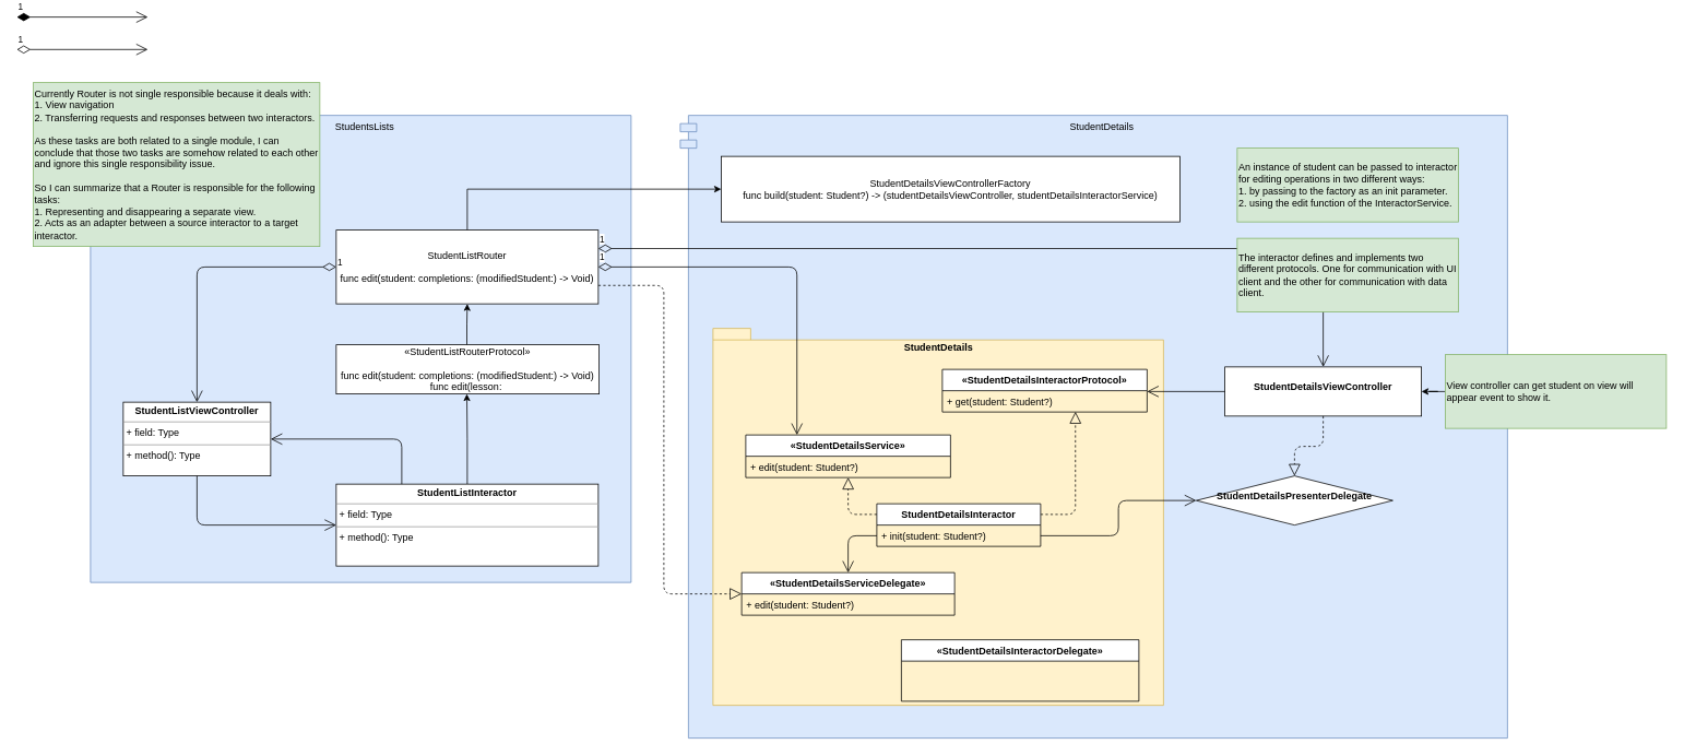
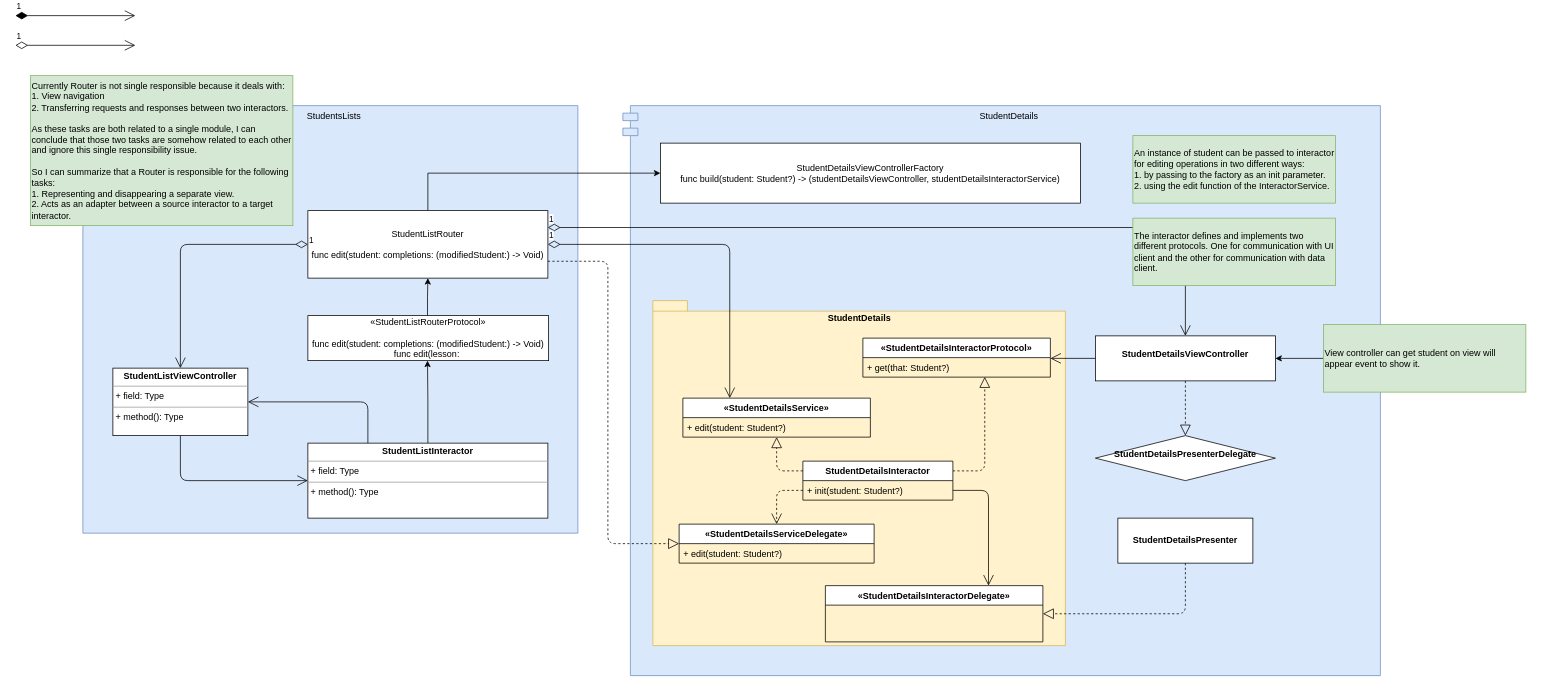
  <mxCell id="0" />
  <mxCell id="1" parent="0" />
  <mxCell id="2" value="StudentsLists" style="shape=module;align=left;spacingLeft=20;align=center;verticalAlign=top;fillColor=#dae8fc;strokeColor=#6c8ebf;" parent="1" vertex="1"><mxGeometry x="100" y="140" width="670" height="570" as="geometry" /></mxCell>
  <mxCell id="3" value="StudentDetails" style="shape=module;align=left;spacingLeft=20;align=center;verticalAlign=top;fillColor=#dae8fc;strokeColor=#6c8ebf;" parent="1" vertex="1"><mxGeometry x="830" y="140" width="1010" height="760" as="geometry" /></mxCell>
  <mxCell id="4" value="StudentDetails" style="shape=folder;fontStyle=1;spacingTop=10;tabWidth=40;tabHeight=14;tabPosition=left;html=1;verticalAlign=top;fillColor=#fff2cc;strokeColor=#d6b656;" parent="1" vertex="1"><mxGeometry x="870" y="400" width="550" height="460" as="geometry" /></mxCell>
  <mxCell id="5" style="edgeStyle=elbowEdgeStyle;rounded=0;orthogonalLoop=1;jettySize=auto;elbow=vertical;html=1;entryX=0.5;entryY=1;entryDx=0;entryDy=0;exitX=0.5;exitY=0;exitDx=0;exitDy=0;" parent="1" source="26" edge="1"><mxGeometry relative="1" as="geometry"><mxPoint x="650" y="600" as="sourcePoint" /><mxPoint x="569.5" y="480" as="targetPoint" /></mxGeometry></mxCell>
  <mxCell id="6" style="edgeStyle=elbowEdgeStyle;rounded=0;orthogonalLoop=1;jettySize=auto;elbow=vertical;html=1;entryX=0.5;entryY=1;entryDx=0;entryDy=0;" parent="1" target="10" edge="1"><mxGeometry relative="1" as="geometry"><mxPoint x="569.5" y="420" as="sourcePoint" /></mxGeometry></mxCell>
  <mxCell id="7" value="«StudentListRouterProtocol»&lt;br&gt;&lt;br&gt;func edit(student: completions: (modifiedStudent:) -&amp;gt; Void)&lt;br&gt;func edit(lesson:&amp;nbsp;" style="rounded=0;whiteSpace=wrap;html=1;" parent="1" vertex="1"><mxGeometry x="410" y="420" width="321" height="60" as="geometry" /></mxCell>
  <mxCell id="8" value="1" style="endArrow=open;html=1;endSize=12;startArrow=diamondThin;startSize=14;startFill=1;edgeStyle=orthogonalEdgeStyle;align=left;verticalAlign=bottom;" parent="1" edge="1"><mxGeometry x="-1" y="3" relative="1" as="geometry"><mxPoint x="20" y="20" as="sourcePoint" /><mxPoint x="180" y="20" as="targetPoint" /></mxGeometry></mxCell>
  <mxCell id="9" value="" style="edgeStyle=orthogonalEdgeStyle;rounded=0;orthogonalLoop=1;jettySize=auto;elbow=vertical;html=1;entryX=0;entryY=0.5;entryDx=0;entryDy=0;exitX=0.5;exitY=0;exitDx=0;exitDy=0;" parent="1" source="10" target="11" edge="1"><mxGeometry relative="1" as="geometry" /></mxCell>
  <mxCell id="10" value="StudentListRouter&lt;br&gt;&lt;br&gt;func edit(student: completions: (modifiedStudent:) -&amp;gt; Void)" style="rounded=0;whiteSpace=wrap;html=1;" parent="1" vertex="1"><mxGeometry x="410" y="280" width="320" height="90" as="geometry" /></mxCell>
  <mxCell id="11" value="StudentDetailsViewControllerFactory&lt;br&gt;func build(student: Student?) -&amp;gt; (studentDetailsViewController, studentDetailsInteractorService)" style="rounded=0;whiteSpace=wrap;html=1;" parent="1" vertex="1"><mxGeometry x="880" y="190" width="560" height="80" as="geometry" /></mxCell>
  <mxCell id="12" value="1" style="endArrow=open;html=1;endSize=12;startArrow=diamondThin;startSize=14;startFill=0;edgeStyle=orthogonalEdgeStyle;align=left;verticalAlign=bottom;" parent="1" edge="1"><mxGeometry x="-1" y="3" relative="1" as="geometry"><mxPoint x="20" y="59.58" as="sourcePoint" /><mxPoint x="180" y="59.58" as="targetPoint" /></mxGeometry></mxCell>
  <mxCell id="13" value="1" style="endArrow=open;html=1;endSize=12;startArrow=diamondThin;startSize=14;startFill=0;edgeStyle=orthogonalEdgeStyle;align=left;verticalAlign=bottom;entryX=0.5;entryY=0;entryDx=0;entryDy=0;exitX=0;exitY=0.5;exitDx=0;exitDy=0;" parent="1" source="10" target="25" edge="1"><mxGeometry x="-1" y="3" relative="1" as="geometry"><mxPoint x="180" y="270" as="sourcePoint" /><mxPoint x="340" y="270" as="targetPoint" /></mxGeometry></mxCell>
  <mxCell id="14" value="1" style="endArrow=open;html=1;endSize=12;startArrow=diamondThin;startSize=14;startFill=0;edgeStyle=orthogonalEdgeStyle;align=left;verticalAlign=bottom;entryX=0.5;entryY=0;entryDx=0;entryDy=0;exitX=1;exitY=0.25;exitDx=0;exitDy=0;" parent="1" source="10" target="17" edge="1"><mxGeometry x="-1" y="3" relative="1" as="geometry"><mxPoint x="630" y="330" as="sourcePoint" /><mxPoint x="870" y="460" as="targetPoint" /></mxGeometry></mxCell>
  <mxCell id="15" value="1" style="endArrow=open;html=1;endSize=12;startArrow=diamondThin;startSize=14;startFill=0;edgeStyle=orthogonalEdgeStyle;align=left;verticalAlign=bottom;exitX=1;exitY=0.5;exitDx=0;exitDy=0;entryX=0.25;entryY=0;entryDx=0;entryDy=0;" parent="1" source="10" target="35" edge="1"><mxGeometry x="-1" y="3" relative="1" as="geometry"><mxPoint x="640" y="340" as="sourcePoint" /><mxPoint x="717.5" y="600" as="targetPoint" /></mxGeometry></mxCell>
  <mxCell id="16" value="" style="edgeStyle=orthogonalEdgeStyle;rounded=0;orthogonalLoop=1;jettySize=auto;html=1;endArrow=none;endFill=0;startArrow=classic;startFill=1;" parent="1" source="17" target="44" edge="1"><mxGeometry relative="1" as="geometry" /></mxCell>
- <mxCell id="17" value="&lt;p style=&quot;margin: 0px ; margin-top: 4px ; text-align: center&quot;&gt;&lt;br&gt;&lt;b&gt;StudentDetailsViewController&lt;/b&gt;&lt;/p&gt;" style="verticalAlign=top;align=left;overflow=fill;fontSize=12;fontFamily=Helvetica;html=1;" parent="1" vertex="1"><mxGeometry x="1495" y="447" width="240" height="60" as="geometry" /></mxCell>
+ <mxCell id="17" value="&lt;p style=&quot;margin: 0px ; margin-top: 4px ; text-align: center&quot;&gt;&lt;br&gt;&lt;b&gt;StudentDetailsViewController&lt;/b&gt;&lt;/p&gt;" style="verticalAlign=top;align=left;overflow=fill;fontSize=12;fontFamily=Helvetica;html=1;" parent="1" vertex="1"><mxGeometry x="1460" y="447" width="240" height="60" as="geometry" /></mxCell>
  <mxCell id="18" value="" style="endArrow=open;endFill=1;endSize=12;html=1;elbow=vertical;exitX=0;exitY=0.5;exitDx=0;exitDy=0;entryX=1;entryY=0.038;entryDx=0;entryDy=0;entryPerimeter=0;" parent="1" source="17" target="32" edge="1"><mxGeometry width="160" relative="1" as="geometry"><mxPoint x="1340" y="380" as="sourcePoint" /><mxPoint x="1270" y="475" as="targetPoint" /></mxGeometry></mxCell>
  <mxCell id="19" value="" style="endArrow=block;dashed=1;endFill=0;endSize=12;html=1;edgeStyle=orthogonalEdgeStyle;exitX=1;exitY=0.25;exitDx=0;exitDy=0;entryX=0.65;entryY=0.987;entryDx=0;entryDy=0;entryPerimeter=0;" parent="1" source="29" target="32" edge="1"><mxGeometry width="160" relative="1" as="geometry"><mxPoint x="1045" y="600" as="sourcePoint" /><mxPoint x="1045" y="560" as="targetPoint" /></mxGeometry></mxCell>
- <mxCell id="20" value="" style="endArrow=open;endFill=1;endSize=12;html=1;edgeStyle=orthogonalEdgeStyle;exitX=1;exitY=0.5;exitDx=0;exitDy=0;" parent="1" source="30" target="23" edge="1"><mxGeometry width="160" relative="1" as="geometry"><mxPoint x="1045" y="680" as="sourcePoint" /><mxPoint x="1045" y="760" as="targetPoint" /></mxGeometry></mxCell>
+ <mxCell id="20" value="" style="endArrow=open;endFill=1;endSize=12;html=1;edgeStyle=orthogonalEdgeStyle;exitX=1;exitY=0.5;exitDx=0;exitDy=0;entryX=0.75;entryY=0;entryDx=0;entryDy=0;" parent="1" source="30" target="33" edge="1"><mxGeometry width="160" relative="1" as="geometry"><mxPoint x="1045" y="680" as="sourcePoint" /><mxPoint x="1045" y="760" as="targetPoint" /></mxGeometry></mxCell>
+ <mxCell id="21" value="&lt;p style=&quot;margin: 0px ; margin-top: 4px ; text-align: center&quot;&gt;&lt;b&gt;&lt;br&gt;&lt;/b&gt;&lt;/p&gt;&lt;p style=&quot;margin: 0px ; margin-top: 4px ; text-align: center&quot;&gt;&lt;b&gt;StudentDetailsPresenter&lt;/b&gt;&lt;/p&gt;" style="verticalAlign=top;align=left;overflow=fill;fontSize=12;fontFamily=Helvetica;html=1;" parent="1" vertex="1"><mxGeometry x="1490" y="690" width="180" height="60" as="geometry" /></mxCell>
+ <mxCell id="22" value="" style="endArrow=block;dashed=1;endFill=0;endSize=12;html=1;entryX=1;entryY=0.5;entryDx=0;entryDy=0;edgeStyle=orthogonalEdgeStyle;exitX=0.5;exitY=1;exitDx=0;exitDy=0;" parent="1" source="21" target="33" edge="1"><mxGeometry width="160" relative="1" as="geometry"><mxPoint x="1340" y="670" as="sourcePoint" /><mxPoint x="1125" y="799" as="targetPoint" /></mxGeometry></mxCell>
  <mxCell id="23" value="&lt;p style=&quot;margin: 0px ; margin-top: 4px ; text-align: center&quot;&gt;&lt;br&gt;&lt;b&gt;StudentDetailsPresenterDelegate&lt;/b&gt;&lt;/p&gt;" style="rhombus;verticalAlign=top;align=left;overflow=fill;fontSize=12;fontFamily=Helvetica;html=1;" parent="1" vertex="1"><mxGeometry x="1460" y="580" width="240" height="60" as="geometry" /></mxCell>
  <mxCell id="24" value="" style="endArrow=block;dashed=1;endFill=0;endSize=12;html=1;entryX=0.5;entryY=0;entryDx=0;entryDy=0;edgeStyle=elbowEdgeStyle;elbow=vertical;exitX=0.5;exitY=1;exitDx=0;exitDy=0;" parent="1" source="17" target="23" edge="1"><mxGeometry width="160" relative="1" as="geometry"><mxPoint x="1460" y="495" as="sourcePoint" /><mxPoint x="1440" y="410" as="targetPoint" /></mxGeometry></mxCell>
  <mxCell id="25" value="&lt;p style=&quot;margin: 0px ; margin-top: 4px ; text-align: center&quot;&gt;&lt;b&gt;StudentListViewController&lt;/b&gt;&lt;/p&gt;&lt;hr size=&quot;1&quot;&gt;&lt;p style=&quot;margin: 0px ; margin-left: 4px&quot;&gt;+ field: Type&lt;/p&gt;&lt;hr size=&quot;1&quot;&gt;&lt;p style=&quot;margin: 0px ; margin-left: 4px&quot;&gt;+ method(): Type&lt;/p&gt;" style="verticalAlign=top;align=left;overflow=fill;fontSize=12;fontFamily=Helvetica;html=1;" parent="1" vertex="1"><mxGeometry x="150" y="490" width="180" height="90" as="geometry" /></mxCell>
  <mxCell id="26" value="&lt;p style=&quot;margin: 0px ; margin-top: 4px ; text-align: center&quot;&gt;&lt;b&gt;StudentListInteractor&lt;/b&gt;&lt;/p&gt;&lt;hr size=&quot;1&quot;&gt;&lt;p style=&quot;margin: 0px ; margin-left: 4px&quot;&gt;+ field: Type&lt;/p&gt;&lt;hr size=&quot;1&quot;&gt;&lt;p style=&quot;margin: 0px ; margin-left: 4px&quot;&gt;+ method(): Type&lt;/p&gt;" style="verticalAlign=top;align=left;overflow=fill;fontSize=12;fontFamily=Helvetica;html=1;" parent="1" vertex="1"><mxGeometry x="410" y="590" width="320" height="100" as="geometry" /></mxCell>
  <mxCell id="27" value="" style="endArrow=open;endFill=1;endSize=12;html=1;entryX=0;entryY=0.5;entryDx=0;entryDy=0;edgeStyle=orthogonalEdgeStyle;exitX=0.5;exitY=1;exitDx=0;exitDy=0;" parent="1" source="25" target="26" edge="1"><mxGeometry width="160" relative="1" as="geometry"><mxPoint x="240" y="620" as="sourcePoint" /><mxPoint x="240" y="780" as="targetPoint" /></mxGeometry></mxCell>
  <mxCell id="28" value="" style="endArrow=open;endFill=1;endSize=12;html=1;entryX=1;entryY=0.5;entryDx=0;entryDy=0;exitX=0.25;exitY=0;exitDx=0;exitDy=0;edgeStyle=orthogonalEdgeStyle;" parent="1" source="26" target="25" edge="1"><mxGeometry width="160" relative="1" as="geometry"><mxPoint x="250" y="645" as="sourcePoint" /><mxPoint x="250" y="645" as="targetPoint" /></mxGeometry></mxCell>
  <mxCell id="29" value="StudentDetailsInteractor" style="swimlane;fontStyle=1;align=center;verticalAlign=top;childLayout=stackLayout;horizontal=1;startSize=26;horizontalStack=0;resizeParent=1;resizeParentMax=0;resizeLast=0;collapsible=1;marginBottom=0;" parent="1" vertex="1"><mxGeometry x="1070" y="614" width="200" height="52" as="geometry" /></mxCell>
  <mxCell id="30" value="+ init(student: Student?)" style="text;strokeColor=none;fillColor=none;align=left;verticalAlign=top;spacingLeft=4;spacingRight=4;overflow=hidden;rotatable=0;points=[[0,0.5],[1,0.5]];portConstraint=eastwest;" parent="29" vertex="1"><mxGeometry y="26" width="200" height="26" as="geometry" /></mxCell>
  <mxCell id="31" value="«StudentDetailsInteractorProtocol»" style="swimlane;fontStyle=1;align=center;verticalAlign=top;childLayout=stackLayout;horizontal=1;startSize=26;horizontalStack=0;resizeParent=1;resizeParentMax=0;resizeLast=0;collapsible=1;marginBottom=0;" parent="1" vertex="1"><mxGeometry x="1150" y="450" width="250" height="52" as="geometry" /></mxCell>
- <mxCell id="32" value="+ get(student: Student?)" style="text;strokeColor=none;fillColor=none;align=left;verticalAlign=top;spacingLeft=4;spacingRight=4;overflow=hidden;rotatable=0;points=[[0,0.5],[1,0.5]];portConstraint=eastwest;" parent="31" vertex="1"><mxGeometry y="26" width="250" height="26" as="geometry" /></mxCell>
+ <mxCell id="32" value="+ get(that: Student?)" style="text;strokeColor=none;fillColor=none;align=left;verticalAlign=top;spacingLeft=4;spacingRight=4;overflow=hidden;rotatable=0;points=[[0,0.5],[1,0.5]];portConstraint=eastwest;" parent="31" vertex="1"><mxGeometry y="26" width="250" height="26" as="geometry" /></mxCell>
  <mxCell id="33" value="«StudentDetailsInteractorDelegate»" style="swimlane;fontStyle=1;align=center;verticalAlign=top;childLayout=stackLayout;horizontal=1;startSize=26;horizontalStack=0;resizeParent=1;resizeParentMax=0;resizeLast=0;collapsible=1;marginBottom=0;" parent="1" vertex="1"><mxGeometry x="1100" y="780" width="290" height="75" as="geometry" /></mxCell>
  <mxCell id="34" value="An instance of student can be passed to interactor for editing operations in two different ways:&lt;br&gt;1. by passing to the factory as an init parameter.&lt;br&gt;2. using the edit function of the InteractorService." style="text;html=1;strokeColor=#82b366;fillColor=#d5e8d4;align=left;verticalAlign=middle;whiteSpace=wrap;rounded=0;" parent="1" vertex="1"><mxGeometry x="1510" y="180" width="270" height="90" as="geometry" /></mxCell>
  <mxCell id="35" value="«StudentDetailsService»" style="swimlane;fontStyle=1;align=center;verticalAlign=top;childLayout=stackLayout;horizontal=1;startSize=26;horizontalStack=0;resizeParent=1;resizeParentMax=0;resizeLast=0;collapsible=1;marginBottom=0;" parent="1" vertex="1"><mxGeometry x="910" y="530" width="250" height="52" as="geometry" /></mxCell>
  <mxCell id="36" value="+ edit(student: Student?)" style="text;strokeColor=none;fillColor=none;align=left;verticalAlign=top;spacingLeft=4;spacingRight=4;overflow=hidden;rotatable=0;points=[[0,0.5],[1,0.5]];portConstraint=eastwest;" parent="35" vertex="1"><mxGeometry y="26" width="250" height="26" as="geometry" /></mxCell>
  <mxCell id="37" value="The interactor defines and implements two different protocols. One for communication with UI client and the other for communication with data client." style="text;html=1;strokeColor=#82b366;fillColor=#d5e8d4;align=left;verticalAlign=middle;whiteSpace=wrap;rounded=0;" parent="1" vertex="1"><mxGeometry x="1510" y="290" width="270" height="90" as="geometry" /></mxCell>
  <mxCell id="38" value="«StudentDetailsServiceDelegate»" style="swimlane;fontStyle=1;align=center;verticalAlign=top;childLayout=stackLayout;horizontal=1;startSize=26;horizontalStack=0;resizeParent=1;resizeParentMax=0;resizeLast=0;collapsible=1;marginBottom=0;" parent="1" vertex="1"><mxGeometry x="905" y="698" width="260" height="52" as="geometry" /></mxCell>
  <mxCell id="39" value="+ edit(student: Student?)" style="text;strokeColor=none;fillColor=none;align=left;verticalAlign=top;spacingLeft=4;spacingRight=4;overflow=hidden;rotatable=0;points=[[0,0.5],[1,0.5]];portConstraint=eastwest;" parent="38" vertex="1"><mxGeometry y="26" width="260" height="26" as="geometry" /></mxCell>
- <mxCell id="40" value="" style="endArrow=open;endFill=1;endSize=12;html=1;entryX=0.5;entryY=0;entryDx=0;entryDy=0;edgeStyle=orthogonalEdgeStyle;" parent="1" source="30" target="38" edge="1"><mxGeometry width="160" relative="1" as="geometry"><mxPoint x="1110" y="690" as="sourcePoint" /><mxPoint x="1270" y="690" as="targetPoint" /></mxGeometry></mxCell>
+ <mxCell id="40" value="" style="endArrow=open;endFill=1;endSize=12;html=1;entryX=0.5;entryY=0;entryDx=0;entryDy=0;edgeStyle=orthogonalEdgeStyle;dashed=1;" parent="1" source="30" target="38" edge="1"><mxGeometry width="160" relative="1" as="geometry"><mxPoint x="1110" y="690" as="sourcePoint" /><mxPoint x="1270" y="690" as="targetPoint" /></mxGeometry></mxCell>
  <mxCell id="41" value="" style="endArrow=block;dashed=1;endFill=0;endSize=12;html=1;edgeStyle=orthogonalEdgeStyle;exitX=0;exitY=0.25;exitDx=0;exitDy=0;" parent="1" source="29" target="35" edge="1"><mxGeometry width="160" relative="1" as="geometry"><mxPoint x="1115" y="624" as="sourcePoint" /><mxPoint x="1275" y="624" as="targetPoint" /></mxGeometry></mxCell>
  <mxCell id="42" value="" style="endArrow=block;dashed=1;endFill=0;endSize=12;html=1;exitX=1;exitY=0.75;exitDx=0;exitDy=0;entryX=0;entryY=0.5;entryDx=0;entryDy=0;edgeStyle=orthogonalEdgeStyle;" parent="1" source="10" target="38" edge="1"><mxGeometry width="160" relative="1" as="geometry"><mxPoint x="620" y="325" as="sourcePoint" /><mxPoint x="780" y="325" as="targetPoint" /><Array as="points"><mxPoint x="810" y="348" /><mxPoint x="810" y="724" /></Array></mxGeometry></mxCell>
  <mxCell id="43" value="Currently Router is not single responsible because it deals with:&lt;br&gt;1. View navigation&lt;br&gt;2. Transferring requests and responses between two interactors.&lt;br&gt;&lt;br&gt;As these tasks are both related to a single module, I can conclude that those two tasks are somehow related to each other and ignore this single responsibility issue.&lt;br&gt;&lt;br&gt;So I can summarize that a Router is responsible for the following tasks:&lt;br&gt;1. Representing and disappearing a separate view.&lt;br&gt;2. Acts as an adapter between a source interactor to a target interactor." style="text;html=1;strokeColor=#82b366;fillColor=#d5e8d4;align=left;verticalAlign=middle;whiteSpace=wrap;rounded=0;" parent="1" vertex="1"><mxGeometry x="40" y="100" width="350" height="200" as="geometry" /></mxCell>
  <mxCell id="44" value="View controller can get student on view will appear event to show it." style="text;html=1;strokeColor=#82b366;fillColor=#d5e8d4;align=left;verticalAlign=middle;whiteSpace=wrap;rounded=0;" parent="1" vertex="1"><mxGeometry x="1764" y="432" width="270" height="90" as="geometry" /></mxCell>
